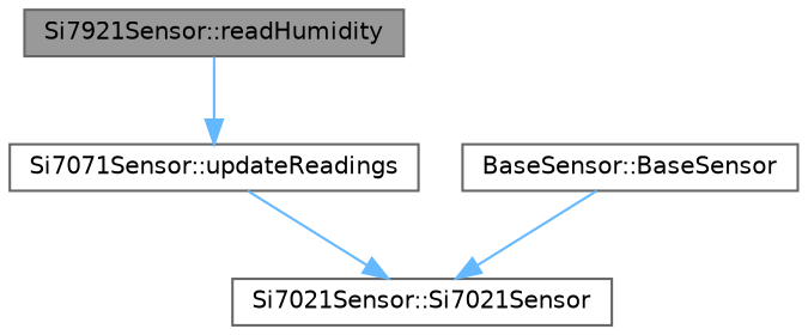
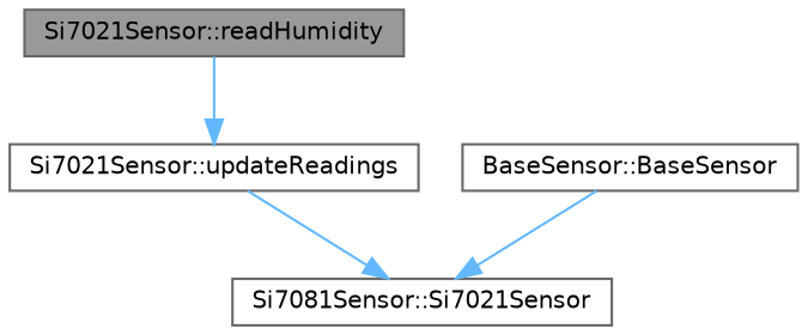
  digraph {
    rankdir=TB
    node [color=grey40 fillcolor=white fontname=Helvetica fontsize=10 shape=box style=filled]
    edge [color=steelblue1 fontname=Helvetica fontsize=10 labelfontname=Helvetica labelfontsize=10 style=solid]
-   n1 [color=gray40 fillcolor=grey60 fontcolor=black height=0.2 label="Si7921Sensor::readHumidity" width=0.4]
-   n2 [height=0.2 label="Si7071Sensor::updateReadings" width=0.4]
-   n3 [height=0.2 label="Si7021Sensor::Si7021Sensor" width=0.4]
+   n1 [color=gray40 fillcolor=grey60 fontcolor=black height=0.2 label="Si7021Sensor::readHumidity" width=0.4]
+   n2 [height=0.2 label="Si7021Sensor::updateReadings" width=0.4]
+   n3 [height=0.2 label="Si7081Sensor::Si7021Sensor" width=0.4]
    n4 [height=0.2 label="BaseSensor::BaseSensor" width=0.4]
    n1 -> n2
    n2 -> n3
    n4 -> n3
  }
